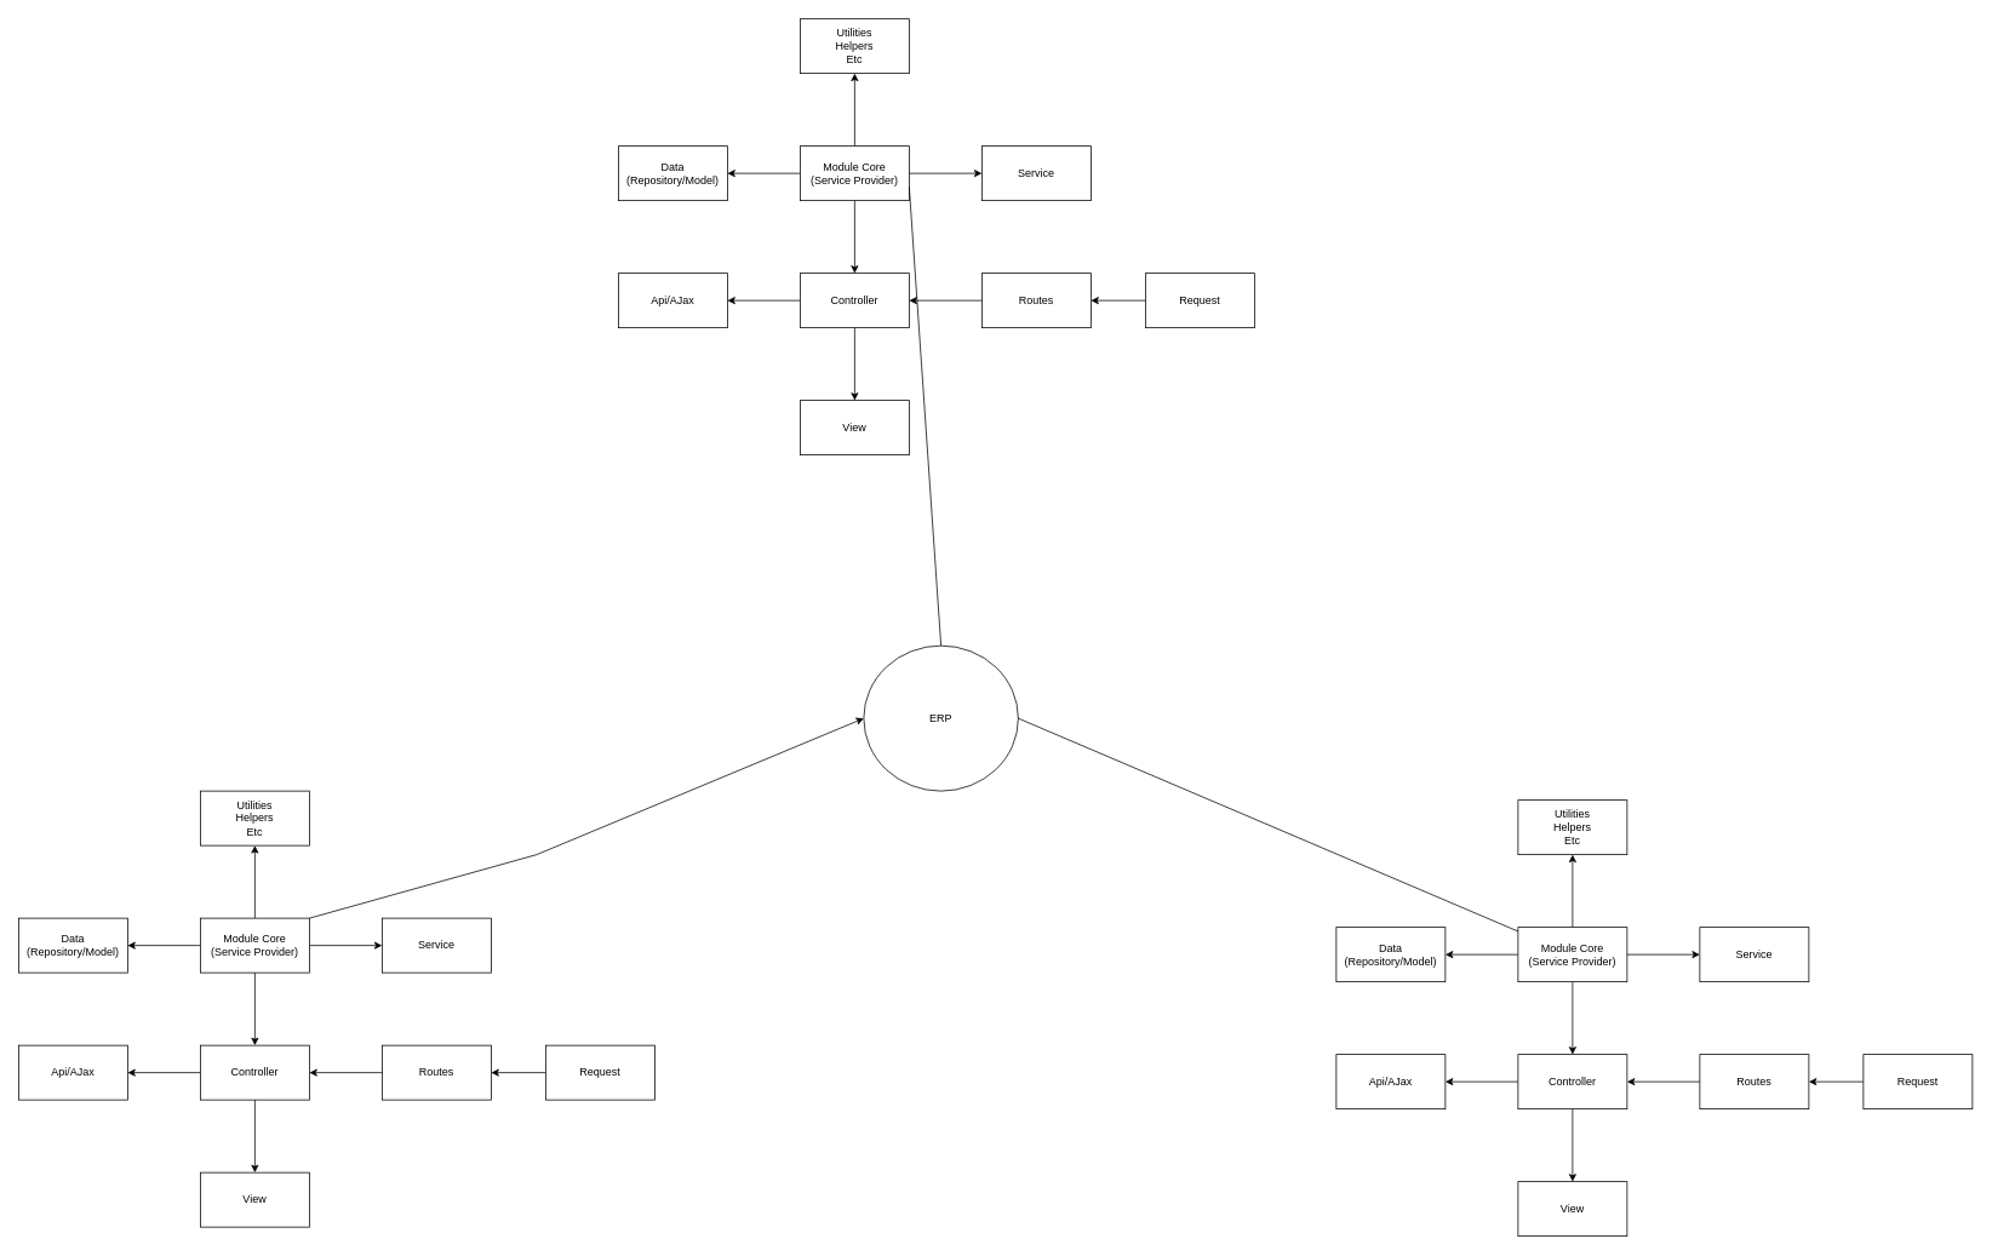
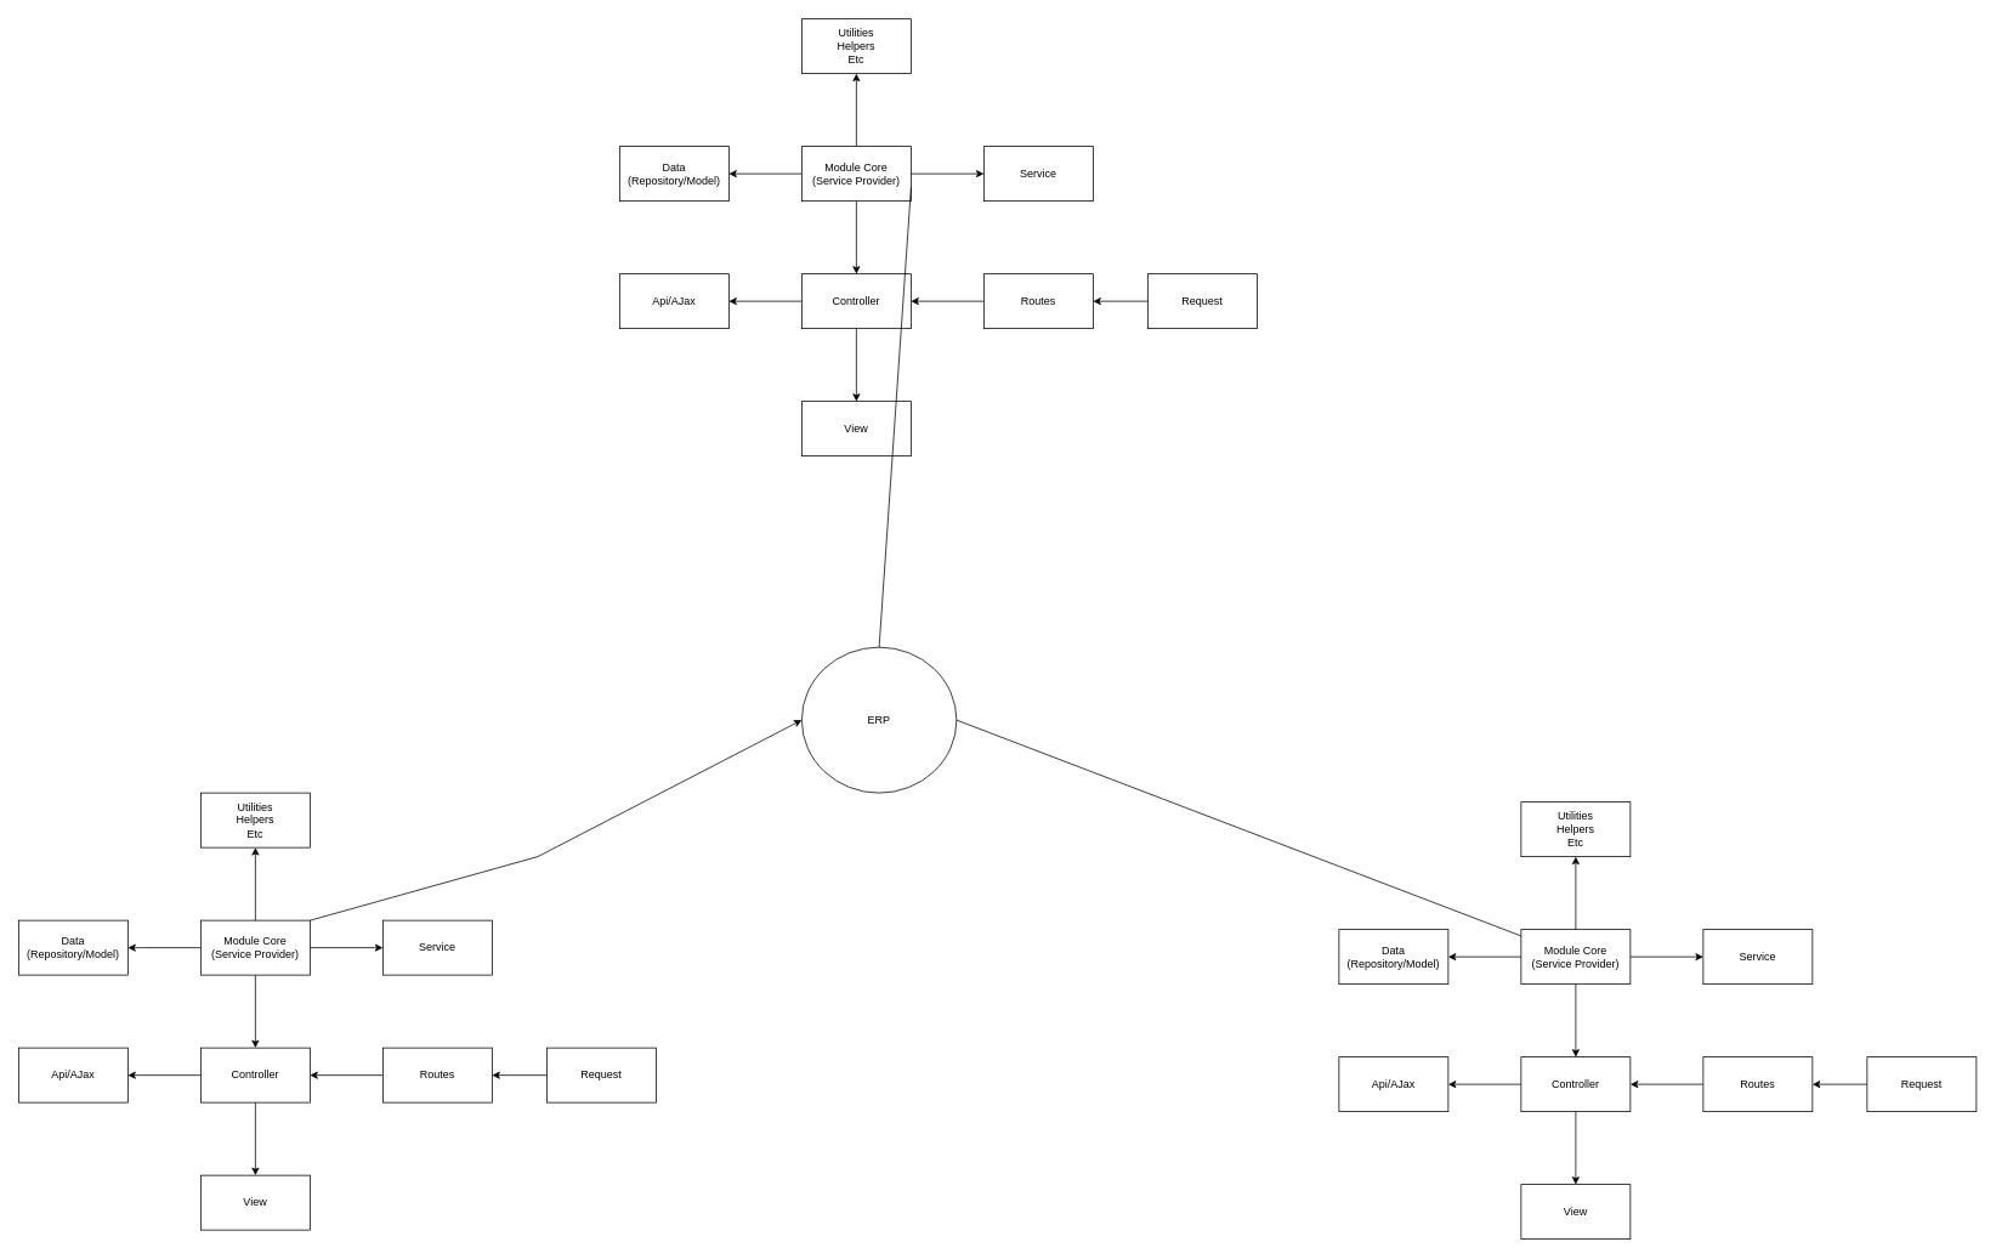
  <mxCell id="0" />
  <mxCell id="1" parent="0" />
  <mxCell id="2" value="" style="edgeStyle=orthogonalEdgeStyle;rounded=0;orthogonalLoop=1;jettySize=auto;html=1;spacing=1;" edge="1" parent="1" source="6" target="9"><mxGeometry relative="1" as="geometry" /></mxCell>
  <mxCell id="3" value="" style="edgeStyle=orthogonalEdgeStyle;rounded=0;orthogonalLoop=1;jettySize=auto;html=1;spacing=1;" edge="1" parent="1" source="6" target="16"><mxGeometry relative="1" as="geometry" /></mxCell>
  <mxCell id="4" value="" style="edgeStyle=orthogonalEdgeStyle;rounded=0;orthogonalLoop=1;jettySize=auto;html=1;spacing=1;" edge="1" parent="1" source="6" target="17"><mxGeometry relative="1" as="geometry" /></mxCell>
  <mxCell id="5" value="" style="edgeStyle=orthogonalEdgeStyle;rounded=0;orthogonalLoop=1;jettySize=auto;html=1;spacing=1;" edge="1" parent="1" source="6" target="18"><mxGeometry relative="1" as="geometry" /></mxCell>
  <mxCell id="6" value="Module Core&lt;br&gt;(Service Provider)" style="rounded=0;whiteSpace=wrap;html=1;spacing=1;" vertex="1" parent="1"><mxGeometry x="880" y="160" width="120" height="60" as="geometry" /></mxCell>
  <mxCell id="7" value="" style="edgeStyle=orthogonalEdgeStyle;rounded=0;orthogonalLoop=1;jettySize=auto;html=1;spacing=1;" edge="1" parent="1" source="9" target="12"><mxGeometry relative="1" as="geometry" /></mxCell>
  <mxCell id="8" value="" style="edgeStyle=orthogonalEdgeStyle;rounded=0;orthogonalLoop=1;jettySize=auto;html=1;spacing=1;" edge="1" parent="1" source="9" target="13"><mxGeometry relative="1" as="geometry" /></mxCell>
  <mxCell id="9" value="Controller" style="rounded=0;whiteSpace=wrap;html=1;spacing=1;" vertex="1" parent="1"><mxGeometry x="880" y="300" width="120" height="60" as="geometry" /></mxCell>
  <mxCell id="10" value="" style="edgeStyle=orthogonalEdgeStyle;rounded=0;orthogonalLoop=1;jettySize=auto;html=1;spacing=1;" edge="1" parent="1" source="11" target="9"><mxGeometry relative="1" as="geometry" /></mxCell>
  <mxCell id="11" value="Routes" style="whiteSpace=wrap;html=1;rounded=0;spacing=1;" vertex="1" parent="1"><mxGeometry x="1080" y="300" width="120" height="60" as="geometry" /></mxCell>
  <mxCell id="12" value="View" style="whiteSpace=wrap;html=1;rounded=0;spacing=1;" vertex="1" parent="1"><mxGeometry x="880" y="440" width="120" height="60" as="geometry" /></mxCell>
  <mxCell id="13" value="Api/AJax" style="whiteSpace=wrap;html=1;rounded=0;spacing=1;" vertex="1" parent="1"><mxGeometry x="680" y="300" width="120" height="60" as="geometry" /></mxCell>
  <mxCell id="14" value="" style="edgeStyle=orthogonalEdgeStyle;rounded=0;orthogonalLoop=1;jettySize=auto;html=1;spacing=1;" edge="1" parent="1" source="15" target="11"><mxGeometry relative="1" as="geometry" /></mxCell>
  <mxCell id="15" value="Request" style="whiteSpace=wrap;html=1;rounded=0;spacing=1;" vertex="1" parent="1"><mxGeometry x="1260" y="300" width="120" height="60" as="geometry" /></mxCell>
  <mxCell id="16" value="Service" style="whiteSpace=wrap;html=1;rounded=0;spacing=1;" vertex="1" parent="1"><mxGeometry x="1080" y="160" width="120" height="60" as="geometry" /></mxCell>
  <mxCell id="17" value="Data (Repository/Model)" style="whiteSpace=wrap;html=1;rounded=0;spacing=1;" vertex="1" parent="1"><mxGeometry x="680" y="160" width="120" height="60" as="geometry" /></mxCell>
  <mxCell id="18" value="Utilities&lt;br&gt;Helpers&lt;br&gt;Etc" style="whiteSpace=wrap;html=1;rounded=0;spacing=1;" vertex="1" parent="1"><mxGeometry x="880" y="20" width="120" height="60" as="geometry" /></mxCell>
  <mxCell id="19" value="" style="edgeStyle=orthogonalEdgeStyle;rounded=0;orthogonalLoop=1;jettySize=auto;html=1;spacing=1;" edge="1" source="23" target="26" parent="1"><mxGeometry relative="1" as="geometry" /></mxCell>
  <mxCell id="20" value="" style="edgeStyle=orthogonalEdgeStyle;rounded=0;orthogonalLoop=1;jettySize=auto;html=1;spacing=1;" edge="1" source="23" target="33" parent="1"><mxGeometry relative="1" as="geometry" /></mxCell>
  <mxCell id="21" value="" style="edgeStyle=orthogonalEdgeStyle;rounded=0;orthogonalLoop=1;jettySize=auto;html=1;spacing=1;" edge="1" source="23" target="34" parent="1"><mxGeometry relative="1" as="geometry" /></mxCell>
  <mxCell id="22" value="" style="edgeStyle=orthogonalEdgeStyle;rounded=0;orthogonalLoop=1;jettySize=auto;html=1;spacing=1;" edge="1" source="23" target="35" parent="1"><mxGeometry relative="1" as="geometry" /></mxCell>
  <mxCell id="23" value="Module Core&lt;br&gt;(Service Provider)" style="rounded=0;whiteSpace=wrap;html=1;spacing=1;" vertex="1" parent="1"><mxGeometry x="220" y="1010" width="120" height="60" as="geometry" /></mxCell>
  <mxCell id="24" value="" style="edgeStyle=orthogonalEdgeStyle;rounded=0;orthogonalLoop=1;jettySize=auto;html=1;spacing=1;" edge="1" source="26" target="29" parent="1"><mxGeometry relative="1" as="geometry" /></mxCell>
  <mxCell id="25" value="" style="edgeStyle=orthogonalEdgeStyle;rounded=0;orthogonalLoop=1;jettySize=auto;html=1;spacing=1;" edge="1" source="26" target="30" parent="1"><mxGeometry relative="1" as="geometry" /></mxCell>
  <mxCell id="26" value="Controller" style="rounded=0;whiteSpace=wrap;html=1;spacing=1;" vertex="1" parent="1"><mxGeometry x="220" y="1150" width="120" height="60" as="geometry" /></mxCell>
  <mxCell id="27" value="" style="edgeStyle=orthogonalEdgeStyle;rounded=0;orthogonalLoop=1;jettySize=auto;html=1;spacing=1;" edge="1" source="28" target="26" parent="1"><mxGeometry relative="1" as="geometry" /></mxCell>
  <mxCell id="28" value="Routes" style="whiteSpace=wrap;html=1;rounded=0;spacing=1;" vertex="1" parent="1"><mxGeometry x="420" y="1150" width="120" height="60" as="geometry" /></mxCell>
  <mxCell id="29" value="View" style="whiteSpace=wrap;html=1;rounded=0;spacing=1;" vertex="1" parent="1"><mxGeometry x="220" y="1290" width="120" height="60" as="geometry" /></mxCell>
  <mxCell id="30" value="Api/AJax" style="whiteSpace=wrap;html=1;rounded=0;spacing=1;" vertex="1" parent="1"><mxGeometry x="20" y="1150" width="120" height="60" as="geometry" /></mxCell>
  <mxCell id="31" value="" style="edgeStyle=orthogonalEdgeStyle;rounded=0;orthogonalLoop=1;jettySize=auto;html=1;spacing=1;" edge="1" source="32" target="28" parent="1"><mxGeometry relative="1" as="geometry" /></mxCell>
  <mxCell id="32" value="Request" style="whiteSpace=wrap;html=1;rounded=0;spacing=1;" vertex="1" parent="1"><mxGeometry x="600" y="1150" width="120" height="60" as="geometry" /></mxCell>
  <mxCell id="33" value="Service" style="whiteSpace=wrap;html=1;rounded=0;spacing=1;" vertex="1" parent="1"><mxGeometry x="420" y="1010" width="120" height="60" as="geometry" /></mxCell>
  <mxCell id="34" value="Data (Repository/Model)" style="whiteSpace=wrap;html=1;rounded=0;spacing=1;" vertex="1" parent="1"><mxGeometry x="20" y="1010" width="120" height="60" as="geometry" /></mxCell>
  <mxCell id="35" value="Utilities&lt;br&gt;Helpers&lt;br&gt;Etc" style="whiteSpace=wrap;html=1;rounded=0;spacing=1;" vertex="1" parent="1"><mxGeometry x="220" y="870" width="120" height="60" as="geometry" /></mxCell>
  <mxCell id="36" value="" style="edgeStyle=orthogonalEdgeStyle;rounded=0;orthogonalLoop=1;jettySize=auto;html=1;spacing=1;" edge="1" source="40" target="43" parent="1"><mxGeometry relative="1" as="geometry" /></mxCell>
  <mxCell id="37" value="" style="edgeStyle=orthogonalEdgeStyle;rounded=0;orthogonalLoop=1;jettySize=auto;html=1;spacing=1;" edge="1" source="40" target="50" parent="1"><mxGeometry relative="1" as="geometry" /></mxCell>
  <mxCell id="38" value="" style="edgeStyle=orthogonalEdgeStyle;rounded=0;orthogonalLoop=1;jettySize=auto;html=1;spacing=1;" edge="1" source="40" target="51" parent="1"><mxGeometry relative="1" as="geometry" /></mxCell>
  <mxCell id="39" value="" style="edgeStyle=orthogonalEdgeStyle;rounded=0;orthogonalLoop=1;jettySize=auto;html=1;spacing=1;" edge="1" source="40" target="52" parent="1"><mxGeometry relative="1" as="geometry" /></mxCell>
  <mxCell id="40" value="Module Core&lt;br&gt;(Service Provider)" style="rounded=0;whiteSpace=wrap;html=1;spacing=1;" vertex="1" parent="1"><mxGeometry x="1670" y="1020" width="120" height="60" as="geometry" /></mxCell>
  <mxCell id="41" value="" style="edgeStyle=orthogonalEdgeStyle;rounded=0;orthogonalLoop=1;jettySize=auto;html=1;spacing=1;" edge="1" source="43" target="46" parent="1"><mxGeometry relative="1" as="geometry" /></mxCell>
  <mxCell id="42" value="" style="edgeStyle=orthogonalEdgeStyle;rounded=0;orthogonalLoop=1;jettySize=auto;html=1;spacing=1;" edge="1" source="43" target="47" parent="1"><mxGeometry relative="1" as="geometry" /></mxCell>
  <mxCell id="43" value="Controller" style="rounded=0;whiteSpace=wrap;html=1;spacing=1;" vertex="1" parent="1"><mxGeometry x="1670" y="1160" width="120" height="60" as="geometry" /></mxCell>
  <mxCell id="44" value="" style="edgeStyle=orthogonalEdgeStyle;rounded=0;orthogonalLoop=1;jettySize=auto;html=1;spacing=1;" edge="1" source="45" target="43" parent="1"><mxGeometry relative="1" as="geometry" /></mxCell>
  <mxCell id="45" value="Routes" style="whiteSpace=wrap;html=1;rounded=0;spacing=1;" vertex="1" parent="1"><mxGeometry x="1870" y="1160" width="120" height="60" as="geometry" /></mxCell>
  <mxCell id="46" value="View" style="whiteSpace=wrap;html=1;rounded=0;spacing=1;" vertex="1" parent="1"><mxGeometry x="1670" y="1300" width="120" height="60" as="geometry" /></mxCell>
  <mxCell id="47" value="Api/AJax" style="whiteSpace=wrap;html=1;rounded=0;spacing=1;" vertex="1" parent="1"><mxGeometry x="1470" y="1160" width="120" height="60" as="geometry" /></mxCell>
  <mxCell id="48" value="" style="edgeStyle=orthogonalEdgeStyle;rounded=0;orthogonalLoop=1;jettySize=auto;html=1;spacing=1;" edge="1" source="49" target="45" parent="1"><mxGeometry relative="1" as="geometry" /></mxCell>
  <mxCell id="49" value="Request" style="whiteSpace=wrap;html=1;rounded=0;spacing=1;" vertex="1" parent="1"><mxGeometry x="2050" y="1160" width="120" height="60" as="geometry" /></mxCell>
  <mxCell id="50" value="Service" style="whiteSpace=wrap;html=1;rounded=0;spacing=1;" vertex="1" parent="1"><mxGeometry x="1870" y="1020" width="120" height="60" as="geometry" /></mxCell>
  <mxCell id="51" value="Data (Repository/Model)" style="whiteSpace=wrap;html=1;rounded=0;spacing=1;" vertex="1" parent="1"><mxGeometry x="1470" y="1020" width="120" height="60" as="geometry" /></mxCell>
  <mxCell id="52" value="Utilities&lt;br&gt;Helpers&lt;br&gt;Etc" style="whiteSpace=wrap;html=1;rounded=0;spacing=1;" vertex="1" parent="1"><mxGeometry x="1670" y="880" width="120" height="60" as="geometry" /></mxCell>
- <mxCell id="53" value="ERP" style="ellipse;whiteSpace=wrap;html=1;" vertex="1" parent="1"><mxGeometry x="950" y="710" width="170" height="160" as="geometry" /></mxCell>
+ <mxCell id="53" value="ERP" style="ellipse;whiteSpace=wrap;html=1;" vertex="1" parent="1"><mxGeometry x="880" y="710" width="170" height="160" as="geometry" /></mxCell>
  <mxCell id="54" value="" style="endArrow=none;html=1;rounded=0;entryX=1;entryY=0.5;entryDx=0;entryDy=0;" edge="1" parent="1" source="40" target="53"><mxGeometry width="50" height="50" relative="1" as="geometry"><mxPoint x="1030" y="1140" as="sourcePoint" /><mxPoint x="1080" y="1090" as="targetPoint" /><Array as="points" /></mxGeometry></mxCell>
  <mxCell id="55" value="" style="endArrow=classic;html=1;rounded=0;exitX=1;exitY=0;exitDx=0;exitDy=0;entryX=0;entryY=0.5;entryDx=0;entryDy=0;" edge="1" parent="1" source="23" target="53"><mxGeometry width="50" height="50" relative="1" as="geometry"><mxPoint x="730" y="1050" as="sourcePoint" /><mxPoint x="780" y="1000" as="targetPoint" /><Array as="points"><mxPoint x="590" y="940" /></Array></mxGeometry></mxCell>
  <mxCell id="56" value="" style="endArrow=none;html=1;rounded=0;exitX=0.5;exitY=0;exitDx=0;exitDy=0;entryX=1;entryY=0.75;entryDx=0;entryDy=0;" edge="1" parent="1" source="53" target="6"><mxGeometry width="50" height="50" relative="1" as="geometry"><mxPoint x="1120" y="710" as="sourcePoint" /><mxPoint x="1170" y="660" as="targetPoint" /></mxGeometry></mxCell>
